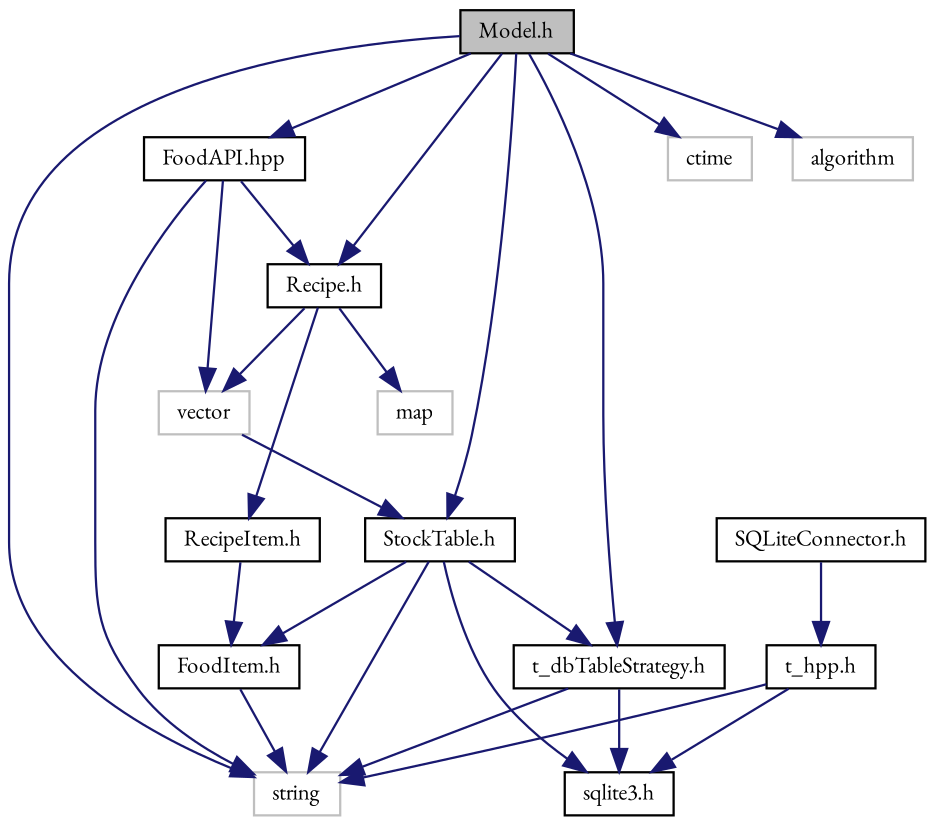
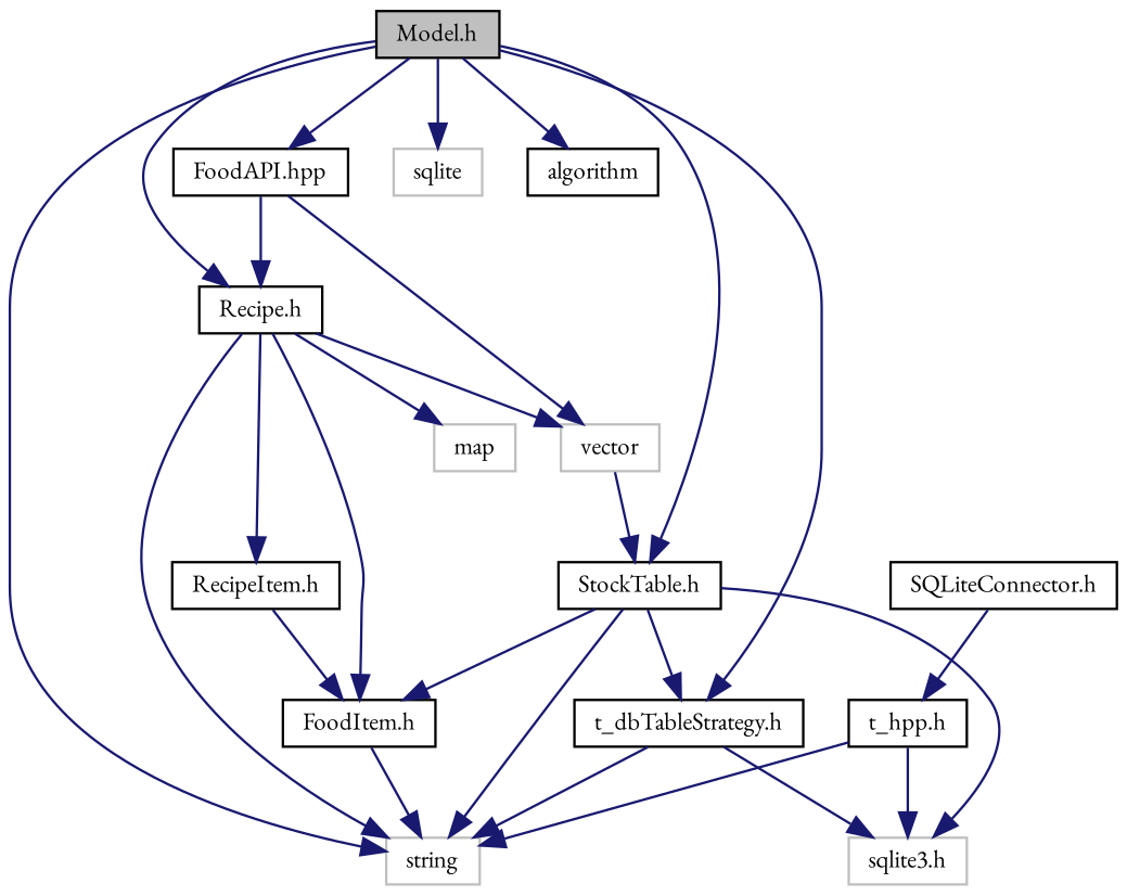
  digraph {
    fontname="EB Garamond"
    node [color=black fillcolor=white fontname="EB Garamond" fontsize=10 shape=record style=filled]
    edge [color=midnightblue fontname="EB Garamond" fontsize=10 labelfontname=Helvetica labelfontsize=10 style=solid]
    n1 [fillcolor=grey75 fontcolor=black height=0.2 label="Model.h" width=0.4]
    n2 [height=0.2 label="Recipe.h" width=0.4]
    n3 [color=grey75 height=0.2 label=string width=0.4]
    n4 [height=0.2 label="StockTable.h" width=0.4]
-   n5 [color=grey75 height=0.2 label=ctime width=0.4]
-   n6 [color=grey75 height=0.2 label=algorithm width=0.4]
+   n5 [color=grey75 height=0.2 label=sqlite width=0.4]
+   n6 [height=0.2 label=algorithm width=0.4]
    n7 [height=0.2 label="FoodAPI.hpp" width=0.4]
    n8 [height=0.2 label="t_dbTableStrategy.h" width=0.4]
    n9 [color=grey75 height=0.2 label=vector width=0.4]
    n10 [color=grey75 height=0.2 label=map width=0.4]
    n11 [height=0.2 label="FoodItem.h" width=0.4]
    n12 [height=0.2 label="RecipeItem.h" width=0.4]
    n13 [height=0.2 label="SQLiteConnector.h" width=0.4]
    n14 [height=0.2 label="t_hpp.h" width=0.4]
-   n15 [height=0.2 label="sqlite3.h" width=0.4]
+   n15 [color=grey75 height=0.2 label="sqlite3.h" width=0.4]
    n1 -> n2
    n1 -> n3
    n1 -> n4
    n1 -> n5
    n1 -> n6
    n1 -> n7
    n1 -> n8
    n2 -> n9
    n2 -> n10
+   n2 -> n11
    n2 -> n12
    n4 -> n3
    n4 -> n8
    n4 -> n11
    n4 -> n15
    n7 -> n2
-   n7 -> n3
+   n2 -> n3
    n7 -> n9
    n8 -> n3
    n8 -> n15
    n9 -> n4
    n11 -> n3
    n12 -> n11
    n13 -> n14
    n14 -> n3
    n14 -> n15
  }
